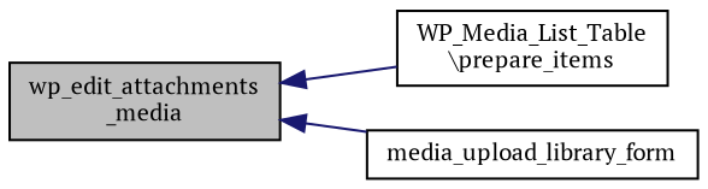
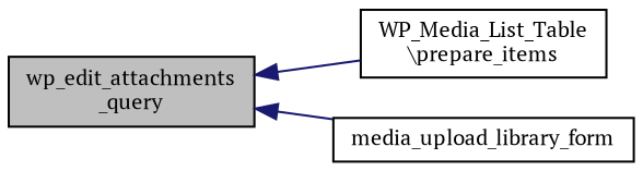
  digraph {
    rankdir=LR
    fontname="PT Serif"
    node [color=black fillcolor=white fontname="PT Serif" fontsize=10 shape=record style=filled]
    edge [color=midnightblue dir=back fontname="PT Serif" fontsize=10 labelfontname=Helvetica labelfontsize=10 style=solid]
-   n1 [fillcolor=grey75 fontcolor=black height=0.2 label="wp_edit_attachments\l_media" width=0.4]
+   n1 [fillcolor=grey75 fontcolor=black height=0.2 label="wp_edit_attachments\l_query" width=0.4]
    n2 [height=0.2 label="WP_Media_List_Table\l\\prepare_items" width=0.4]
    n3 [height=0.2 label=media_upload_library_form width=0.4]
    n1 -> n2
    n1 -> n3
  }
